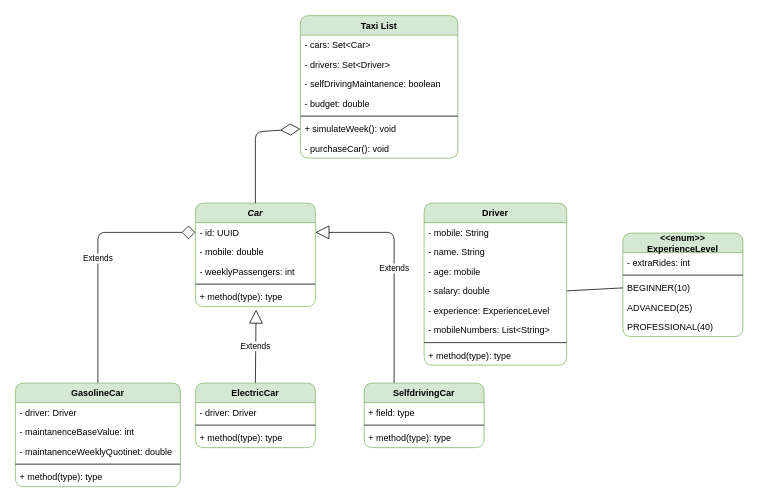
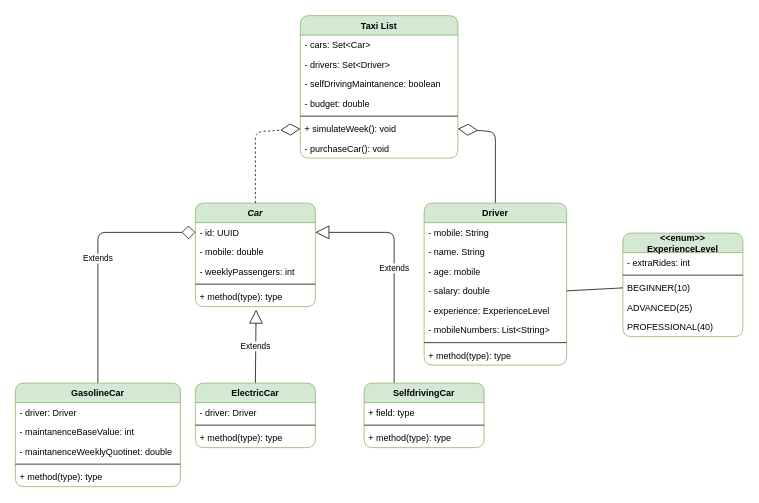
  <mxCell id="0" />
  <mxCell id="1" parent="0" />
  <mxCell id="2" value="Car" style="swimlane;fontStyle=3;align=center;verticalAlign=top;childLayout=stackLayout;horizontal=1;startSize=26;horizontalStack=0;resizeParent=1;resizeParentMax=0;resizeLast=0;collapsible=1;marginBottom=0;rounded=1;strokeColor=#82b366;fillColor=#d5e8d4;" vertex="1" parent="1"><mxGeometry x="260" y="270" width="160" height="138" as="geometry" /></mxCell>
  <mxCell id="3" value="- id: UUID" style="text;strokeColor=none;fillColor=none;align=left;verticalAlign=top;spacingLeft=4;spacingRight=4;overflow=hidden;rotatable=0;points=[[0,0.5],[1,0.5]];portConstraint=eastwest;" vertex="1" parent="2"><mxGeometry y="26" width="160" height="26" as="geometry" /></mxCell>
  <mxCell id="4" value="- mobile: double" style="text;strokeColor=none;fillColor=none;align=left;verticalAlign=top;spacingLeft=4;spacingRight=4;overflow=hidden;rotatable=0;points=[[0,0.5],[1,0.5]];portConstraint=eastwest;" vertex="1" parent="2"><mxGeometry y="52" width="160" height="26" as="geometry" /></mxCell>
  <mxCell id="5" value="- weeklyPassengers: int" style="text;strokeColor=none;fillColor=none;align=left;verticalAlign=top;spacingLeft=4;spacingRight=4;overflow=hidden;rotatable=0;points=[[0,0.5],[1,0.5]];portConstraint=eastwest;" vertex="1" parent="2"><mxGeometry y="78" width="160" height="26" as="geometry" /></mxCell>
  <mxCell id="6" value="" style="line;strokeWidth=1;fillColor=none;align=left;verticalAlign=middle;spacingTop=-1;spacingLeft=3;spacingRight=3;rotatable=0;labelPosition=right;points=[];portConstraint=eastwest;" vertex="1" parent="2"><mxGeometry y="104" width="160" height="8" as="geometry" /></mxCell>
  <mxCell id="7" value="+ method(type): type" style="text;strokeColor=none;fillColor=none;align=left;verticalAlign=top;spacingLeft=4;spacingRight=4;overflow=hidden;rotatable=0;points=[[0,0.5],[1,0.5]];portConstraint=eastwest;" vertex="1" parent="2"><mxGeometry y="112" width="160" height="26" as="geometry" /></mxCell>
- <mxCell id="8" value="" style="endArrow=diamondThin;endFill=0;endSize=24;html=1;entryX=0;entryY=0.5;entryDx=0;entryDy=0;exitX=0.5;exitY=0;exitDx=0;exitDy=0;" edge="1" parent="1" source="2" target="49"><mxGeometry width="160" relative="1" as="geometry"><mxPoint x="470" y="290" as="sourcePoint" /><mxPoint x="630" y="290" as="targetPoint" /><Array as="points"><mxPoint x="340" y="175" /></Array></mxGeometry></mxCell>
+ <mxCell id="8" value="" style="endArrow=diamondThin;endFill=0;endSize=24;html=1;entryX=0;entryY=0.5;entryDx=0;entryDy=0;exitX=0.5;exitY=0;exitDx=0;exitDy=0;dashed=1;" edge="1" parent="1" source="2" target="49"><mxGeometry width="160" relative="1" as="geometry"><mxPoint x="470" y="290" as="sourcePoint" /><mxPoint x="630" y="290" as="targetPoint" /><Array as="points"><mxPoint x="340" y="175" /></Array></mxGeometry></mxCell>
+ <mxCell id="9" value="" style="endArrow=diamondThin;endFill=0;endSize=24;html=1;entryX=1;entryY=0.5;entryDx=0;entryDy=0;exitX=0.5;exitY=0;exitDx=0;exitDy=0;" edge="1" parent="1" source="27" target="49"><mxGeometry width="160" relative="1" as="geometry"><mxPoint x="350" y="280" as="sourcePoint" /><mxPoint x="430" y="185" as="targetPoint" /><Array as="points"><mxPoint x="660" y="175" /></Array></mxGeometry></mxCell>
  <mxCell id="10" value="Extends" style="endArrow=diamond;endSize=16;endFill=0;html=1;entryX=0;entryY=0.5;entryDx=0;entryDy=0;exitX=0.5;exitY=0;exitDx=0;exitDy=0;" edge="1" parent="1" source="21" target="3"><mxGeometry width="160" relative="1" as="geometry"><mxPoint x="230" y="400" as="sourcePoint" /><mxPoint x="390" y="400" as="targetPoint" /><Array as="points"><mxPoint x="130" y="309" /></Array></mxGeometry></mxCell>
  <mxCell id="11" value="Extends" style="endArrow=block;endSize=16;endFill=0;html=1;entryX=0.506;entryY=1.154;entryDx=0;entryDy=0;entryPerimeter=0;exitX=0.5;exitY=0;exitDx=0;exitDy=0;" edge="1" parent="1" source="13" target="7"><mxGeometry width="160" relative="1" as="geometry"><mxPoint x="230" y="400" as="sourcePoint" /><mxPoint x="390" y="400" as="targetPoint" /></mxGeometry></mxCell>
  <mxCell id="12" value="Extends" style="endArrow=block;endSize=16;endFill=0;html=1;entryX=1;entryY=0.5;entryDx=0;entryDy=0;exitX=0.25;exitY=0;exitDx=0;exitDy=0;" edge="1" parent="1" source="17" target="3"><mxGeometry width="160" relative="1" as="geometry"><mxPoint x="350" y="440" as="sourcePoint" /><mxPoint x="350.96" y="370.004" as="targetPoint" /><Array as="points"><mxPoint x="525" y="309" /></Array></mxGeometry></mxCell>
  <mxCell id="13" value="ElectricCar" style="swimlane;fontStyle=1;align=center;verticalAlign=top;childLayout=stackLayout;horizontal=1;startSize=26;horizontalStack=0;resizeParent=1;resizeParentMax=0;resizeLast=0;collapsible=1;marginBottom=0;rounded=1;strokeColor=#82b366;fillColor=#d5e8d4;" vertex="1" parent="1"><mxGeometry x="260" y="510" width="160" height="86" as="geometry" /></mxCell>
  <mxCell id="14" value="- driver: Driver" style="text;strokeColor=none;fillColor=none;align=left;verticalAlign=top;spacingLeft=4;spacingRight=4;overflow=hidden;rotatable=0;points=[[0,0.5],[1,0.5]];portConstraint=eastwest;" vertex="1" parent="13"><mxGeometry y="26" width="160" height="26" as="geometry" /></mxCell>
  <mxCell id="15" value="" style="line;strokeWidth=1;fillColor=none;align=left;verticalAlign=middle;spacingTop=-1;spacingLeft=3;spacingRight=3;rotatable=0;labelPosition=right;points=[];portConstraint=eastwest;" vertex="1" parent="13"><mxGeometry y="52" width="160" height="8" as="geometry" /></mxCell>
  <mxCell id="16" value="+ method(type): type" style="text;strokeColor=none;fillColor=none;align=left;verticalAlign=top;spacingLeft=4;spacingRight=4;overflow=hidden;rotatable=0;points=[[0,0.5],[1,0.5]];portConstraint=eastwest;" vertex="1" parent="13"><mxGeometry y="60" width="160" height="26" as="geometry" /></mxCell>
  <mxCell id="17" value="SelfdrivingCar" style="swimlane;fontStyle=1;align=center;verticalAlign=top;childLayout=stackLayout;horizontal=1;startSize=26;horizontalStack=0;resizeParent=1;resizeParentMax=0;resizeLast=0;collapsible=1;marginBottom=0;rounded=1;strokeColor=#82b366;fillColor=#d5e8d4;" vertex="1" parent="1"><mxGeometry x="485" y="510" width="160" height="86" as="geometry" /></mxCell>
  <mxCell id="18" value="+ field: type" style="text;strokeColor=none;fillColor=none;align=left;verticalAlign=top;spacingLeft=4;spacingRight=4;overflow=hidden;rotatable=0;points=[[0,0.5],[1,0.5]];portConstraint=eastwest;" vertex="1" parent="17"><mxGeometry y="26" width="160" height="26" as="geometry" /></mxCell>
  <mxCell id="19" value="" style="line;strokeWidth=1;fillColor=none;align=left;verticalAlign=middle;spacingTop=-1;spacingLeft=3;spacingRight=3;rotatable=0;labelPosition=right;points=[];portConstraint=eastwest;" vertex="1" parent="17"><mxGeometry y="52" width="160" height="8" as="geometry" /></mxCell>
  <mxCell id="20" value="+ method(type): type" style="text;strokeColor=none;fillColor=none;align=left;verticalAlign=top;spacingLeft=4;spacingRight=4;overflow=hidden;rotatable=0;points=[[0,0.5],[1,0.5]];portConstraint=eastwest;" vertex="1" parent="17"><mxGeometry y="60" width="160" height="26" as="geometry" /></mxCell>
  <mxCell id="21" value="GasolineCar" style="swimlane;fontStyle=1;align=center;verticalAlign=top;childLayout=stackLayout;horizontal=1;startSize=26;horizontalStack=0;resizeParent=1;resizeParentMax=0;resizeLast=0;collapsible=1;marginBottom=0;rounded=1;strokeColor=#82b366;fillColor=#d5e8d4;" vertex="1" parent="1"><mxGeometry x="20" y="510" width="220" height="138" as="geometry" /></mxCell>
  <mxCell id="22" value="- driver: Driver" style="text;strokeColor=none;fillColor=none;align=left;verticalAlign=top;spacingLeft=4;spacingRight=4;overflow=hidden;rotatable=0;points=[[0,0.5],[1,0.5]];portConstraint=eastwest;" vertex="1" parent="21"><mxGeometry y="26" width="220" height="26" as="geometry" /></mxCell>
  <mxCell id="23" value="- maintanenceBaseValue: int" style="text;strokeColor=none;fillColor=none;align=left;verticalAlign=top;spacingLeft=4;spacingRight=4;overflow=hidden;rotatable=0;points=[[0,0.5],[1,0.5]];portConstraint=eastwest;" vertex="1" parent="21"><mxGeometry y="52" width="220" height="26" as="geometry" /></mxCell>
  <mxCell id="24" value="- maintanenceWeeklyQuotinet: double" style="text;strokeColor=none;fillColor=none;align=left;verticalAlign=top;spacingLeft=4;spacingRight=4;overflow=hidden;rotatable=0;points=[[0,0.5],[1,0.5]];portConstraint=eastwest;" vertex="1" parent="21"><mxGeometry y="78" width="220" height="26" as="geometry" /></mxCell>
  <mxCell id="25" value="" style="line;strokeWidth=1;fillColor=none;align=left;verticalAlign=middle;spacingTop=-1;spacingLeft=3;spacingRight=3;rotatable=0;labelPosition=right;points=[];portConstraint=eastwest;" vertex="1" parent="21"><mxGeometry y="104" width="220" height="8" as="geometry" /></mxCell>
  <mxCell id="26" value="+ method(type): type" style="text;strokeColor=none;fillColor=none;align=left;verticalAlign=top;spacingLeft=4;spacingRight=4;overflow=hidden;rotatable=0;points=[[0,0.5],[1,0.5]];portConstraint=eastwest;" vertex="1" parent="21"><mxGeometry y="112" width="220" height="26" as="geometry" /></mxCell>
  <mxCell id="27" value="Driver" style="swimlane;fontStyle=1;align=center;verticalAlign=top;childLayout=stackLayout;horizontal=1;startSize=26;horizontalStack=0;resizeParent=1;resizeParentMax=0;resizeLast=0;collapsible=1;marginBottom=0;rounded=1;strokeColor=#82b366;fillColor=#d5e8d4;" vertex="1" parent="1"><mxGeometry x="565" y="270" width="190" height="216" as="geometry" /></mxCell>
  <mxCell id="28" value="- mobile: String" style="text;strokeColor=none;fillColor=none;align=left;verticalAlign=top;spacingLeft=4;spacingRight=4;overflow=hidden;rotatable=0;points=[[0,0.5],[1,0.5]];portConstraint=eastwest;" vertex="1" parent="27"><mxGeometry y="26" width="190" height="26" as="geometry" /></mxCell>
  <mxCell id="29" value="- name. String" style="text;strokeColor=none;fillColor=none;align=left;verticalAlign=top;spacingLeft=4;spacingRight=4;overflow=hidden;rotatable=0;points=[[0,0.5],[1,0.5]];portConstraint=eastwest;" vertex="1" parent="27"><mxGeometry y="52" width="190" height="26" as="geometry" /></mxCell>
  <mxCell id="30" value="- age: mobile" style="text;strokeColor=none;fillColor=none;align=left;verticalAlign=top;spacingLeft=4;spacingRight=4;overflow=hidden;rotatable=0;points=[[0,0.5],[1,0.5]];portConstraint=eastwest;" vertex="1" parent="27"><mxGeometry y="78" width="190" height="26" as="geometry" /></mxCell>
  <mxCell id="31" value="- salary: double" style="text;strokeColor=none;fillColor=none;align=left;verticalAlign=top;spacingLeft=4;spacingRight=4;overflow=hidden;rotatable=0;points=[[0,0.5],[1,0.5]];portConstraint=eastwest;" vertex="1" parent="27"><mxGeometry y="104" width="190" height="26" as="geometry" /></mxCell>
  <mxCell id="32" value="- experience: ExperienceLevel" style="text;strokeColor=none;fillColor=none;align=left;verticalAlign=top;spacingLeft=4;spacingRight=4;overflow=hidden;rotatable=0;points=[[0,0.5],[1,0.5]];portConstraint=eastwest;" vertex="1" parent="27"><mxGeometry y="130" width="190" height="26" as="geometry" /></mxCell>
  <mxCell id="33" value="- mobileNumbers: List&lt;String&gt;" style="text;strokeColor=none;fillColor=none;align=left;verticalAlign=top;spacingLeft=4;spacingRight=4;overflow=hidden;rotatable=0;points=[[0,0.5],[1,0.5]];portConstraint=eastwest;" vertex="1" parent="27"><mxGeometry y="156" width="190" height="26" as="geometry" /></mxCell>
  <mxCell id="34" value="" style="line;strokeWidth=1;fillColor=none;align=left;verticalAlign=middle;spacingTop=-1;spacingLeft=3;spacingRight=3;rotatable=0;labelPosition=right;points=[];portConstraint=eastwest;" vertex="1" parent="27"><mxGeometry y="182" width="190" height="8" as="geometry" /></mxCell>
  <mxCell id="35" value="+ method(type): type" style="text;strokeColor=none;fillColor=none;align=left;verticalAlign=top;spacingLeft=4;spacingRight=4;overflow=hidden;rotatable=0;points=[[0,0.5],[1,0.5]];portConstraint=eastwest;" vertex="1" parent="27"><mxGeometry y="190" width="190" height="26" as="geometry" /></mxCell>
  <mxCell id="36" value="&lt;&lt;enum&gt;&gt;&#10;ExperienceLevel" style="swimlane;fontStyle=1;align=center;verticalAlign=middle;childLayout=stackLayout;horizontal=1;startSize=26;horizontalStack=0;resizeParent=1;resizeParentMax=0;resizeLast=0;collapsible=1;marginBottom=0;rounded=1;strokeColor=#82b366;fillColor=#d5e8d4;" vertex="1" parent="1"><mxGeometry x="830" y="310" width="160" height="138" as="geometry" /></mxCell>
  <mxCell id="37" value="- extraRides: int" style="text;strokeColor=none;fillColor=none;align=left;verticalAlign=top;spacingLeft=4;spacingRight=4;overflow=hidden;rotatable=0;points=[[0,0.5],[1,0.5]];portConstraint=eastwest;" vertex="1" parent="36"><mxGeometry y="26" width="160" height="26" as="geometry" /></mxCell>
  <mxCell id="38" value="" style="line;strokeWidth=1;fillColor=none;align=left;verticalAlign=middle;spacingTop=-1;spacingLeft=3;spacingRight=3;rotatable=0;labelPosition=right;points=[];portConstraint=eastwest;" vertex="1" parent="36"><mxGeometry y="52" width="160" height="8" as="geometry" /></mxCell>
  <mxCell id="39" value="BEGINNER(10)" style="text;strokeColor=none;fillColor=none;align=left;verticalAlign=top;spacingLeft=4;spacingRight=4;overflow=hidden;rotatable=0;points=[[0,0.5],[1,0.5]];portConstraint=eastwest;" vertex="1" parent="36"><mxGeometry y="60" width="160" height="26" as="geometry" /></mxCell>
  <mxCell id="40" value="ADVANCED(25)" style="text;strokeColor=none;fillColor=none;align=left;verticalAlign=top;spacingLeft=4;spacingRight=4;overflow=hidden;rotatable=0;points=[[0,0.5],[1,0.5]];portConstraint=eastwest;" vertex="1" parent="36"><mxGeometry y="86" width="160" height="26" as="geometry" /></mxCell>
  <mxCell id="41" value="PROFESSIONAL(40)" style="text;strokeColor=none;fillColor=none;align=left;verticalAlign=top;spacingLeft=4;spacingRight=4;overflow=hidden;rotatable=0;points=[[0,0.5],[1,0.5]];portConstraint=eastwest;" vertex="1" parent="36"><mxGeometry y="112" width="160" height="26" as="geometry" /></mxCell>
  <mxCell id="42" value="" style="endArrow=none;html=1;exitX=1;exitY=0.5;exitDx=0;exitDy=0;entryX=0;entryY=0.5;entryDx=0;entryDy=0;" edge="1" parent="1" source="31" target="39"><mxGeometry width="50" height="50" relative="1" as="geometry"><mxPoint x="890" y="450" as="sourcePoint" /><mxPoint x="940" y="400" as="targetPoint" /></mxGeometry></mxCell>
  <mxCell id="43" value="Taxi List" style="swimlane;fontStyle=1;align=center;verticalAlign=top;childLayout=stackLayout;horizontal=1;startSize=26;horizontalStack=0;resizeParent=1;resizeParentMax=0;resizeLast=0;collapsible=1;marginBottom=0;fillColor=#d5e8d4;strokeColor=#82b366;rounded=1;" vertex="1" parent="1"><mxGeometry x="400" y="20" width="210" height="190" as="geometry" /></mxCell>
  <mxCell id="44" value="- cars: Set&lt;Car&gt;" style="text;strokeColor=none;fillColor=none;align=left;verticalAlign=top;spacingLeft=4;spacingRight=4;overflow=hidden;rotatable=0;points=[[0,0.5],[1,0.5]];portConstraint=eastwest;" vertex="1" parent="43"><mxGeometry y="26" width="210" height="26" as="geometry" /></mxCell>
  <mxCell id="45" value="- drivers: Set&lt;Driver&gt;" style="text;strokeColor=none;fillColor=none;align=left;verticalAlign=top;spacingLeft=4;spacingRight=4;overflow=hidden;rotatable=0;points=[[0,0.5],[1,0.5]];portConstraint=eastwest;" vertex="1" parent="43"><mxGeometry y="52" width="210" height="26" as="geometry" /></mxCell>
  <mxCell id="46" value="- selfDrivingMaintanence: boolean" style="text;strokeColor=none;fillColor=none;align=left;verticalAlign=top;spacingLeft=4;spacingRight=4;overflow=hidden;rotatable=0;points=[[0,0.5],[1,0.5]];portConstraint=eastwest;" vertex="1" parent="43"><mxGeometry y="78" width="210" height="26" as="geometry" /></mxCell>
  <mxCell id="47" value="- budget: double" style="text;strokeColor=none;fillColor=none;align=left;verticalAlign=top;spacingLeft=4;spacingRight=4;overflow=hidden;rotatable=0;points=[[0,0.5],[1,0.5]];portConstraint=eastwest;" vertex="1" parent="43"><mxGeometry y="104" width="210" height="26" as="geometry" /></mxCell>
  <mxCell id="48" value="" style="line;strokeWidth=1;fillColor=none;align=left;verticalAlign=middle;spacingTop=-1;spacingLeft=3;spacingRight=3;rotatable=0;labelPosition=right;points=[];portConstraint=eastwest;" vertex="1" parent="43"><mxGeometry y="130" width="210" height="8" as="geometry" /></mxCell>
  <mxCell id="49" value="+ simulateWeek(): void" style="text;strokeColor=none;fillColor=none;align=left;verticalAlign=top;spacingLeft=4;spacingRight=4;overflow=hidden;rotatable=0;points=[[0,0.5],[1,0.5]];portConstraint=eastwest;" vertex="1" parent="43"><mxGeometry y="138" width="210" height="26" as="geometry" /></mxCell>
  <mxCell id="50" value="- purchaseCar(): void" style="text;strokeColor=none;fillColor=none;align=left;verticalAlign=top;spacingLeft=4;spacingRight=4;overflow=hidden;rotatable=0;points=[[0,0.5],[1,0.5]];portConstraint=eastwest;" vertex="1" parent="43"><mxGeometry y="164" width="210" height="26" as="geometry" /></mxCell>
